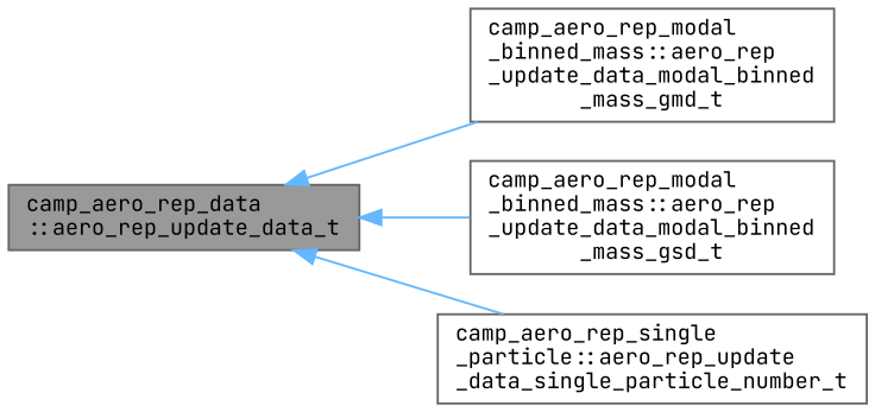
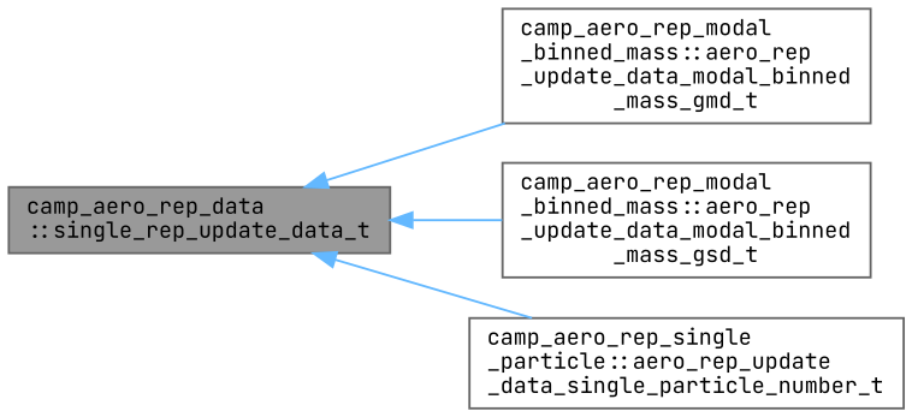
  digraph {
    rankdir=LR
    fontname="JetBrains Mono"
    node [color=gray40 fillcolor=white fontname="JetBrains Mono" fontsize=10 shape=box style=filled]
    edge [color=steelblue1 dir=back fontname="JetBrains Mono" fontsize=10 labelfontname=Helvetica labelfontsize=10 style=solid]
-   n1 [fillcolor=grey60 fontcolor=black height=0.2 label="camp_aero_rep_data\l::aero_rep_update_data_t" width=0.4]
+   n1 [fillcolor=grey60 fontcolor=black height=0.2 label="camp_aero_rep_data\l::single_rep_update_data_t" width=0.4]
    n2 [height=0.2 label="camp_aero_rep_modal\l_binned_mass::aero_rep\l_update_data_modal_binned\l_mass_gmd_t" width=0.4]
    n3 [height=0.2 label="camp_aero_rep_modal\l_binned_mass::aero_rep\l_update_data_modal_binned\l_mass_gsd_t" width=0.4]
    n4 [height=0.2 label="camp_aero_rep_single\l_particle::aero_rep_update\l_data_single_particle_number_t" width=0.4]
    n1 -> n2
    n1 -> n3
    n1 -> n4
  }
